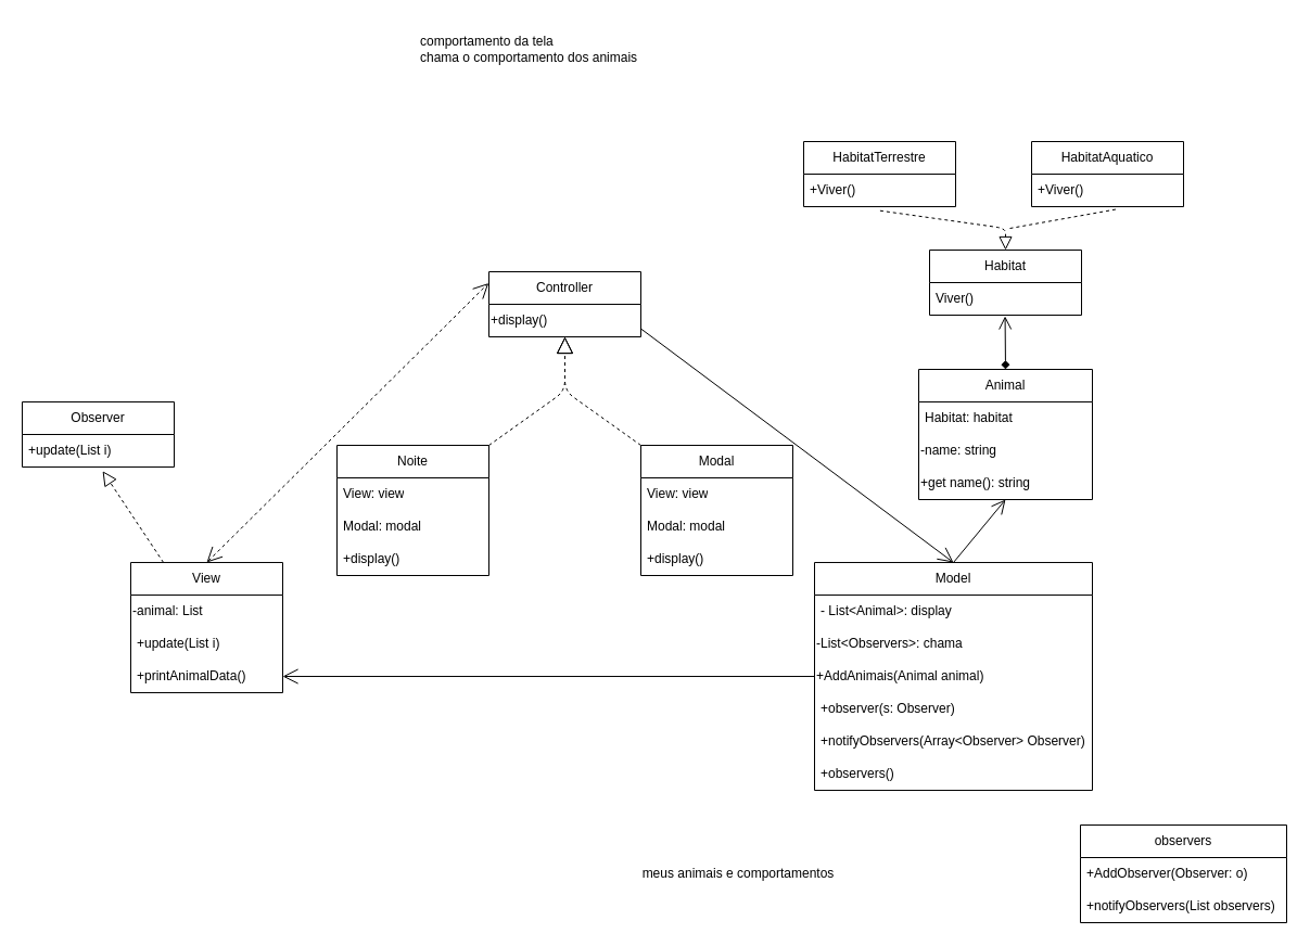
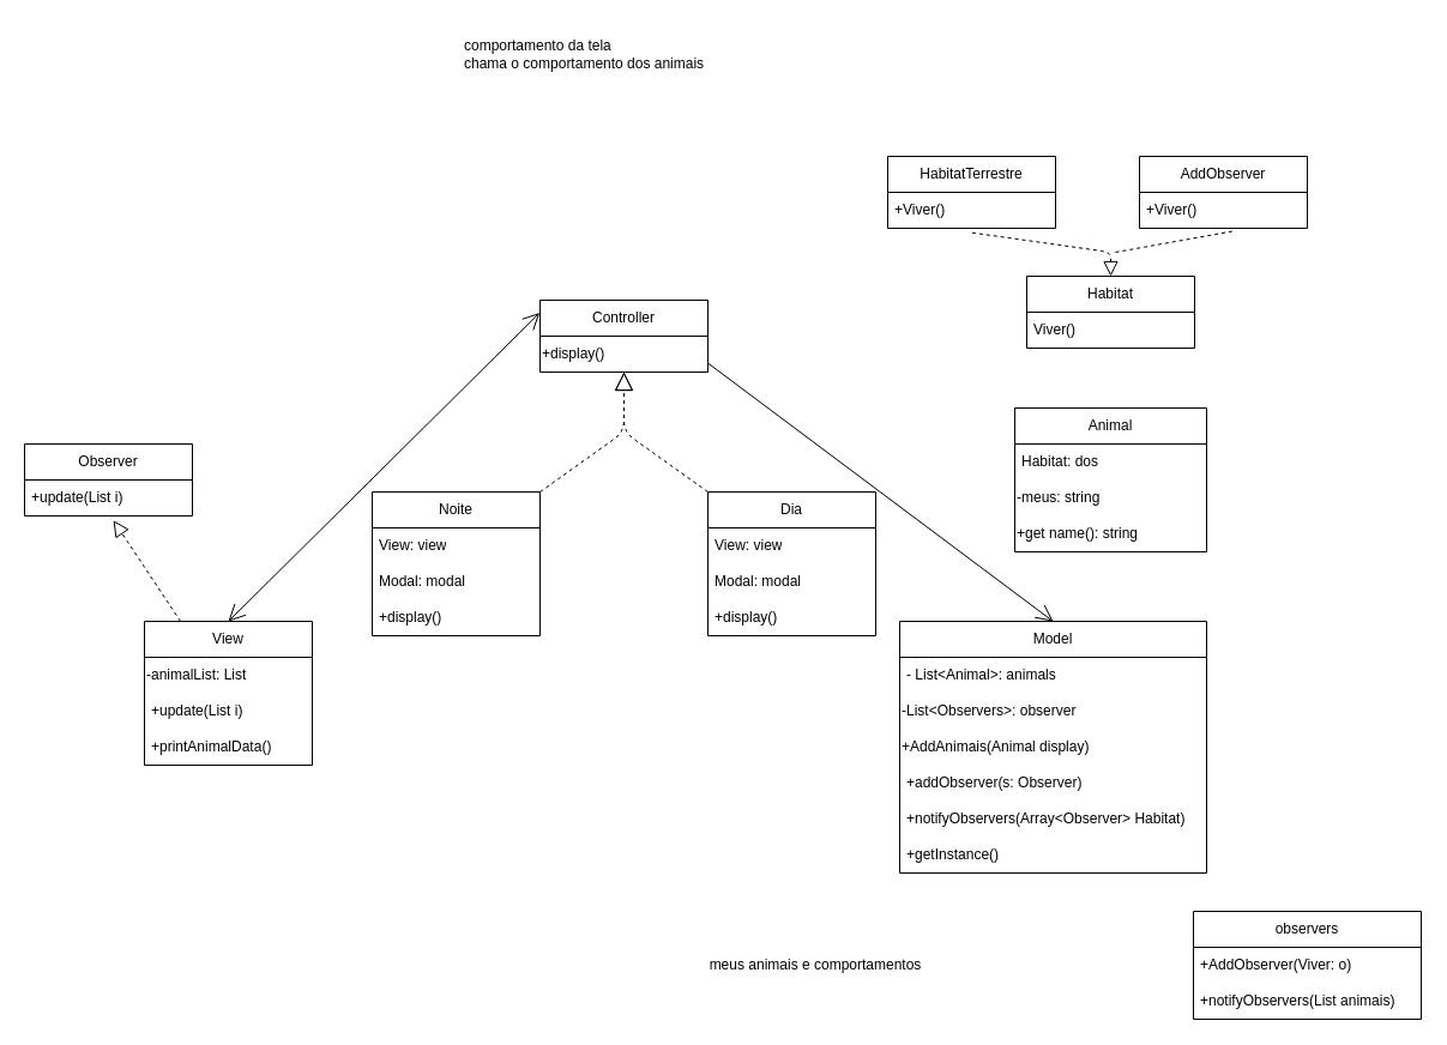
  <mxCell id="0" />
  <mxCell id="1" parent="0" />
  <mxCell id="2" value="Controller" style="swimlane;fontStyle=0;childLayout=stackLayout;horizontal=1;startSize=30;horizontalStack=0;resizeParent=1;resizeParentMax=0;resizeLast=0;collapsible=1;marginBottom=0;whiteSpace=wrap;html=1;" parent="1" vertex="1"><mxGeometry x="450" y="250" width="140" height="60" as="geometry" /></mxCell>
  <mxCell id="3" value="+display()" style="text;html=1;strokeColor=none;fillColor=none;align=left;verticalAlign=middle;whiteSpace=wrap;rounded=0;" parent="2" vertex="1"><mxGeometry y="30" width="140" height="30" as="geometry" /></mxCell>
  <mxCell id="4" value="Model" style="swimlane;fontStyle=0;childLayout=stackLayout;horizontal=1;startSize=30;horizontalStack=0;resizeParent=1;resizeParentMax=0;resizeLast=0;collapsible=1;marginBottom=0;whiteSpace=wrap;html=1;" parent="1" vertex="1"><mxGeometry x="750" y="518.02" width="256" height="210" as="geometry" /></mxCell>
- <mxCell id="5" value="- List&amp;lt;Animal&amp;gt;: display" style="text;strokeColor=none;fillColor=none;align=left;verticalAlign=middle;spacingLeft=4;spacingRight=4;overflow=hidden;points=[[0,0.5],[1,0.5]];portConstraint=eastwest;rotatable=0;whiteSpace=wrap;html=1;" parent="4" vertex="1"><mxGeometry y="30" width="256" height="30" as="geometry" /></mxCell>
- <mxCell id="6" value="-List&amp;lt;Observers&amp;gt;: chama" style="text;html=1;strokeColor=none;fillColor=none;align=left;verticalAlign=middle;whiteSpace=wrap;rounded=0;" parent="4" vertex="1"><mxGeometry y="60" width="256" height="30" as="geometry" /></mxCell>
- <mxCell id="7" value="+AddAnimais(Animal animal)" style="text;html=1;strokeColor=none;fillColor=none;align=left;verticalAlign=middle;whiteSpace=wrap;rounded=0;" parent="4" vertex="1"><mxGeometry y="90" width="256" height="30" as="geometry" /></mxCell>
- <mxCell id="8" value="+observer(s: Observer)" style="text;strokeColor=none;fillColor=none;align=left;verticalAlign=middle;spacingLeft=4;spacingRight=4;overflow=hidden;points=[[0,0.5],[1,0.5]];portConstraint=eastwest;rotatable=0;whiteSpace=wrap;html=1;" parent="4" vertex="1"><mxGeometry y="120" width="256" height="30" as="geometry" /></mxCell>
- <mxCell id="9" value="+notifyObservers(Array&amp;lt;Observer&amp;gt; Observer)" style="text;strokeColor=none;fillColor=none;align=left;verticalAlign=middle;spacingLeft=4;spacingRight=4;overflow=hidden;points=[[0,0.5],[1,0.5]];portConstraint=eastwest;rotatable=0;whiteSpace=wrap;html=1;" parent="4" vertex="1"><mxGeometry y="150" width="256" height="30" as="geometry" /></mxCell>
- <mxCell id="10" value="+observers()" style="text;strokeColor=none;fillColor=none;align=left;verticalAlign=middle;spacingLeft=4;spacingRight=4;overflow=hidden;points=[[0,0.5],[1,0.5]];portConstraint=eastwest;rotatable=0;whiteSpace=wrap;html=1;" parent="4" vertex="1"><mxGeometry y="180" width="256" height="30" as="geometry" /></mxCell>
+ <mxCell id="5" value="- List&amp;lt;Animal&amp;gt;: animals" style="text;strokeColor=none;fillColor=none;align=left;verticalAlign=middle;spacingLeft=4;spacingRight=4;overflow=hidden;points=[[0,0.5],[1,0.5]];portConstraint=eastwest;rotatable=0;whiteSpace=wrap;html=1;" parent="4" vertex="1"><mxGeometry y="30" width="256" height="30" as="geometry" /></mxCell>
+ <mxCell id="6" value="-List&amp;lt;Observers&amp;gt;: observer" style="text;html=1;strokeColor=none;fillColor=none;align=left;verticalAlign=middle;whiteSpace=wrap;rounded=0;" parent="4" vertex="1"><mxGeometry y="60" width="256" height="30" as="geometry" /></mxCell>
+ <mxCell id="7" value="+AddAnimais(Animal display)" style="text;html=1;strokeColor=none;fillColor=none;align=left;verticalAlign=middle;whiteSpace=wrap;rounded=0;" parent="4" vertex="1"><mxGeometry y="90" width="256" height="30" as="geometry" /></mxCell>
+ <mxCell id="8" value="+addObserver(s: Observer)" style="text;strokeColor=none;fillColor=none;align=left;verticalAlign=middle;spacingLeft=4;spacingRight=4;overflow=hidden;points=[[0,0.5],[1,0.5]];portConstraint=eastwest;rotatable=0;whiteSpace=wrap;html=1;" parent="4" vertex="1"><mxGeometry y="120" width="256" height="30" as="geometry" /></mxCell>
+ <mxCell id="9" value="+notifyObservers(Array&amp;lt;Observer&amp;gt; Habitat)" style="text;strokeColor=none;fillColor=none;align=left;verticalAlign=middle;spacingLeft=4;spacingRight=4;overflow=hidden;points=[[0,0.5],[1,0.5]];portConstraint=eastwest;rotatable=0;whiteSpace=wrap;html=1;" parent="4" vertex="1"><mxGeometry y="150" width="256" height="30" as="geometry" /></mxCell>
+ <mxCell id="10" value="+getInstance()" style="text;strokeColor=none;fillColor=none;align=left;verticalAlign=middle;spacingLeft=4;spacingRight=4;overflow=hidden;points=[[0,0.5],[1,0.5]];portConstraint=eastwest;rotatable=0;whiteSpace=wrap;html=1;" parent="4" vertex="1"><mxGeometry y="180" width="256" height="30" as="geometry" /></mxCell>
  <mxCell id="11" style="edgeStyle=none;html=1;entryX=0.529;entryY=1.124;entryDx=0;entryDy=0;entryPerimeter=0;dashed=1;endArrow=block;endFill=0;endSize=11;" parent="1" source="12" target="39" edge="1"><mxGeometry relative="1" as="geometry"><mxPoint x="20" y="360.81" as="targetPoint" /></mxGeometry></mxCell>
  <mxCell id="12" value="View" style="swimlane;fontStyle=0;childLayout=stackLayout;horizontal=1;startSize=30;horizontalStack=0;resizeParent=1;resizeParentMax=0;resizeLast=0;collapsible=1;marginBottom=0;whiteSpace=wrap;html=1;" parent="1" vertex="1"><mxGeometry x="120" y="518.02" width="140" height="120" as="geometry" /></mxCell>
- <mxCell id="13" value="-animal: List" style="text;html=1;strokeColor=none;fillColor=none;align=left;verticalAlign=middle;whiteSpace=wrap;rounded=0;" parent="12" vertex="1"><mxGeometry y="30" width="140" height="30" as="geometry" /></mxCell>
+ <mxCell id="13" value="-animalList: List" style="text;html=1;strokeColor=none;fillColor=none;align=left;verticalAlign=middle;whiteSpace=wrap;rounded=0;" parent="12" vertex="1"><mxGeometry y="30" width="140" height="30" as="geometry" /></mxCell>
  <mxCell id="14" value="+update(List i)" style="text;strokeColor=none;fillColor=none;align=left;verticalAlign=middle;spacingLeft=4;spacingRight=4;overflow=hidden;points=[[0,0.5],[1,0.5]];portConstraint=eastwest;rotatable=0;whiteSpace=wrap;html=1;" parent="12" vertex="1"><mxGeometry y="60" width="140" height="30" as="geometry" /></mxCell>
  <mxCell id="15" value="+printAnimalData()" style="text;strokeColor=none;fillColor=none;align=left;verticalAlign=middle;spacingLeft=4;spacingRight=4;overflow=hidden;points=[[0,0.5],[1,0.5]];portConstraint=eastwest;rotatable=0;whiteSpace=wrap;html=1;" parent="12" vertex="1"><mxGeometry y="90" width="140" height="30" as="geometry" /></mxCell>
- <mxCell id="16" value="" style="endArrow=open;startArrow=open;html=1;entryX=-0.002;entryY=0.175;entryDx=0;entryDy=0;endFill=0;startFill=0;startSize=12;endSize=12;exitX=0.5;exitY=0;exitDx=0;exitDy=0;entryPerimeter=0;dashed=1;" parent="1" source="12" target="2" edge="1"><mxGeometry width="50" height="50" relative="1" as="geometry"><mxPoint x="278.96" y="518.02" as="sourcePoint" /><mxPoint x="395.74" y="340" as="targetPoint" /></mxGeometry></mxCell>
+ <mxCell id="16" value="" style="endArrow=open;startArrow=open;html=1;entryX=-0.002;entryY=0.175;entryDx=0;entryDy=0;endFill=0;startFill=0;startSize=12;endSize=12;exitX=0.5;exitY=0;exitDx=0;exitDy=0;entryPerimeter=0;" parent="1" source="12" target="2" edge="1"><mxGeometry width="50" height="50" relative="1" as="geometry"><mxPoint x="278.96" y="518.02" as="sourcePoint" /><mxPoint x="395.74" y="340" as="targetPoint" /></mxGeometry></mxCell>
  <mxCell id="17" value="" style="endArrow=open;html=1;startSize=12;endSize=12;entryX=0.5;entryY=0;entryDx=0;entryDy=0;endFill=0;exitX=1;exitY=0.75;exitDx=0;exitDy=0;" parent="1" source="3" target="4" edge="1"><mxGeometry width="50" height="50" relative="1" as="geometry"><mxPoint x="580" y="340" as="sourcePoint" /><mxPoint x="630" y="290" as="targetPoint" /></mxGeometry></mxCell>
- <mxCell id="18" value="" style="endArrow=open;html=1;startSize=12;endSize=12;exitX=0;exitY=0.5;exitDx=0;exitDy=0;entryX=1;entryY=0.5;entryDx=0;entryDy=0;endFill=0;" parent="1" source="4" target="15" edge="1"><mxGeometry width="50" height="50" relative="1" as="geometry"><mxPoint x="590" y="595" as="sourcePoint" /><mxPoint x="420" y="590" as="targetPoint" /></mxGeometry></mxCell>
  <mxCell id="19" value="comportamento da tela&lt;br&gt;chama o comportamento dos animais" style="text;html=1;strokeColor=none;fillColor=none;align=left;verticalAlign=middle;whiteSpace=wrap;rounded=0;" parent="1" vertex="1"><mxGeometry x="385" y="20" width="205" height="50" as="geometry" /></mxCell>
  <mxCell id="20" value="meus animais e comportamentos" style="text;html=1;strokeColor=none;fillColor=none;align=center;verticalAlign=middle;whiteSpace=wrap;rounded=0;" parent="1" vertex="1"><mxGeometry x="590" y="790" width="180" height="30" as="geometry" /></mxCell>
  <mxCell id="21" value="Animal" style="swimlane;fontStyle=0;childLayout=stackLayout;horizontal=1;startSize=30;horizontalStack=0;resizeParent=1;resizeParentMax=0;resizeLast=0;collapsible=1;marginBottom=0;whiteSpace=wrap;html=1;" parent="1" vertex="1"><mxGeometry x="846" y="340" width="160" height="120" as="geometry" /></mxCell>
- <mxCell id="22" value="Habitat: habitat" style="text;strokeColor=none;fillColor=none;align=left;verticalAlign=middle;spacingLeft=4;spacingRight=4;overflow=hidden;points=[[0,0.5],[1,0.5]];portConstraint=eastwest;rotatable=0;whiteSpace=wrap;html=1;" parent="21" vertex="1"><mxGeometry y="30" width="160" height="30" as="geometry" /></mxCell>
- <mxCell id="23" value="-name: string" style="text;html=1;strokeColor=none;fillColor=none;align=left;verticalAlign=middle;whiteSpace=wrap;rounded=0;" parent="21" vertex="1"><mxGeometry y="60" width="160" height="30" as="geometry" /></mxCell>
+ <mxCell id="22" value="Habitat: dos" style="text;strokeColor=none;fillColor=none;align=left;verticalAlign=middle;spacingLeft=4;spacingRight=4;overflow=hidden;points=[[0,0.5],[1,0.5]];portConstraint=eastwest;rotatable=0;whiteSpace=wrap;html=1;" parent="21" vertex="1"><mxGeometry y="30" width="160" height="30" as="geometry" /></mxCell>
+ <mxCell id="23" value="-meus: string" style="text;html=1;strokeColor=none;fillColor=none;align=left;verticalAlign=middle;whiteSpace=wrap;rounded=0;" parent="21" vertex="1"><mxGeometry y="60" width="160" height="30" as="geometry" /></mxCell>
  <mxCell id="24" value="+get name(): string" style="text;html=1;strokeColor=none;fillColor=none;align=left;verticalAlign=middle;whiteSpace=wrap;rounded=0;" parent="21" vertex="1"><mxGeometry y="90" width="160" height="30" as="geometry" /></mxCell>
  <mxCell id="25" value="Habitat" style="swimlane;fontStyle=0;childLayout=stackLayout;horizontal=1;startSize=30;horizontalStack=0;resizeParent=1;resizeParentMax=0;resizeLast=0;collapsible=1;marginBottom=0;whiteSpace=wrap;html=1;" parent="1" vertex="1"><mxGeometry x="856" y="230" width="140" height="60" as="geometry" /></mxCell>
  <mxCell id="26" value="Viver()" style="text;strokeColor=none;fillColor=none;align=left;verticalAlign=middle;spacingLeft=4;spacingRight=4;overflow=hidden;points=[[0,0.5],[1,0.5]];portConstraint=eastwest;rotatable=0;whiteSpace=wrap;html=1;" parent="25" vertex="1"><mxGeometry y="30" width="140" height="30" as="geometry" /></mxCell>
  <mxCell id="27" style="edgeStyle=none;html=1;endArrow=block;endFill=0;endSize=10;entryX=0.5;entryY=0;entryDx=0;entryDy=0;dashed=1;exitX=0.503;exitY=1.124;exitDx=0;exitDy=0;exitPerimeter=0;" parent="1" target="25" edge="1" source="29"><mxGeometry relative="1" as="geometry"><Array as="points"><mxPoint x="926" y="210" /></Array><mxPoint x="890" y="190" as="sourcePoint" /></mxGeometry></mxCell>
  <mxCell id="28" value="HabitatTerrestre" style="swimlane;fontStyle=0;childLayout=stackLayout;horizontal=1;startSize=30;horizontalStack=0;resizeParent=1;resizeParentMax=0;resizeLast=0;collapsible=1;marginBottom=0;whiteSpace=wrap;html=1;" parent="1" vertex="1"><mxGeometry x="740" y="130" width="140" height="60" as="geometry" /></mxCell>
  <mxCell id="29" value="+Viver()" style="text;strokeColor=none;fillColor=none;align=left;verticalAlign=middle;spacingLeft=4;spacingRight=4;overflow=hidden;points=[[0,0.5],[1,0.5]];portConstraint=eastwest;rotatable=0;whiteSpace=wrap;html=1;" parent="28" vertex="1"><mxGeometry y="30" width="140" height="30" as="geometry" /></mxCell>
- <mxCell id="30" value="HabitatAquatico" style="swimlane;fontStyle=0;childLayout=stackLayout;horizontal=1;startSize=30;horizontalStack=0;resizeParent=1;resizeParentMax=0;resizeLast=0;collapsible=1;marginBottom=0;whiteSpace=wrap;html=1;" parent="1" vertex="1"><mxGeometry x="950" y="130" width="140" height="60" as="geometry" /></mxCell>
+ <mxCell id="30" value="AddObserver" style="swimlane;fontStyle=0;childLayout=stackLayout;horizontal=1;startSize=30;horizontalStack=0;resizeParent=1;resizeParentMax=0;resizeLast=0;collapsible=1;marginBottom=0;whiteSpace=wrap;html=1;" parent="1" vertex="1"><mxGeometry x="950" y="130" width="140" height="60" as="geometry" /></mxCell>
  <mxCell id="31" value="+Viver()" style="text;strokeColor=none;fillColor=none;align=left;verticalAlign=middle;spacingLeft=4;spacingRight=4;overflow=hidden;points=[[0,0.5],[1,0.5]];portConstraint=eastwest;rotatable=0;whiteSpace=wrap;html=1;" parent="30" vertex="1"><mxGeometry y="30" width="140" height="30" as="geometry" /></mxCell>
  <mxCell id="32" value="" style="endArrow=none;html=1;endSize=10;entryX=0.554;entryY=1.084;entryDx=0;entryDy=0;entryPerimeter=0;dashed=1;" parent="1" edge="1" target="31"><mxGeometry width="50" height="50" relative="1" as="geometry"><mxPoint x="930" y="210" as="sourcePoint" /><mxPoint x="1075.88" y="190.51" as="targetPoint" /><Array as="points" /></mxGeometry></mxCell>
- <mxCell id="33" value="" style="endArrow=open;html=1;endSize=10;entryX=0.497;entryY=1.031;entryDx=0;entryDy=0;entryPerimeter=0;exitX=0.5;exitY=0;exitDx=0;exitDy=0;startArrow=diamond;startFill=1;sourcePerimeterSpacing=3;targetPerimeterSpacing=5;endFill=0;" parent="1" source="21" target="26" edge="1"><mxGeometry width="50" height="50" relative="1" as="geometry"><mxPoint x="1150" y="340" as="sourcePoint" /><mxPoint x="1200" y="290" as="targetPoint" /></mxGeometry></mxCell>
- <mxCell id="34" value="" style="endArrow=open;html=1;endFill=0;startSize=9;endSize=11;entryX=0.5;entryY=1;entryDx=0;entryDy=0;exitX=0.5;exitY=0;exitDx=0;exitDy=0;" parent="1" edge="1" target="24" source="4"><mxGeometry width="50" height="50" relative="1" as="geometry"><mxPoint x="1010" y="520" as="sourcePoint" /><mxPoint x="1010" y="460" as="targetPoint" /></mxGeometry></mxCell>
  <mxCell id="35" value="observers" style="swimlane;fontStyle=0;childLayout=stackLayout;horizontal=1;startSize=30;horizontalStack=0;resizeParent=1;resizeParentMax=0;resizeLast=0;collapsible=1;marginBottom=0;whiteSpace=wrap;html=1;" parent="1" vertex="1"><mxGeometry x="995" y="760" width="190" height="90" as="geometry" /></mxCell>
- <mxCell id="36" value="+AddObserver(Observer: o)" style="text;strokeColor=none;fillColor=none;align=left;verticalAlign=middle;spacingLeft=4;spacingRight=4;overflow=hidden;points=[[0,0.5],[1,0.5]];portConstraint=eastwest;rotatable=0;whiteSpace=wrap;html=1;" parent="35" vertex="1"><mxGeometry y="30" width="190" height="30" as="geometry" /></mxCell>
- <mxCell id="37" value="+notifyObservers(List observers)" style="text;strokeColor=none;fillColor=none;align=left;verticalAlign=middle;spacingLeft=4;spacingRight=4;overflow=hidden;points=[[0,0.5],[1,0.5]];portConstraint=eastwest;rotatable=0;whiteSpace=wrap;html=1;" parent="35" vertex="1"><mxGeometry y="60" width="190" height="30" as="geometry" /></mxCell>
+ <mxCell id="36" value="+AddObserver(Viver: o)" style="text;strokeColor=none;fillColor=none;align=left;verticalAlign=middle;spacingLeft=4;spacingRight=4;overflow=hidden;points=[[0,0.5],[1,0.5]];portConstraint=eastwest;rotatable=0;whiteSpace=wrap;html=1;" parent="35" vertex="1"><mxGeometry y="30" width="190" height="30" as="geometry" /></mxCell>
+ <mxCell id="37" value="+notifyObservers(List animais)" style="text;strokeColor=none;fillColor=none;align=left;verticalAlign=middle;spacingLeft=4;spacingRight=4;overflow=hidden;points=[[0,0.5],[1,0.5]];portConstraint=eastwest;rotatable=0;whiteSpace=wrap;html=1;" parent="35" vertex="1"><mxGeometry y="60" width="190" height="30" as="geometry" /></mxCell>
  <mxCell id="38" value="Observer" style="swimlane;fontStyle=0;childLayout=stackLayout;horizontal=1;startSize=30;horizontalStack=0;resizeParent=1;resizeParentMax=0;resizeLast=0;collapsible=1;marginBottom=0;whiteSpace=wrap;html=1;" parent="1" vertex="1"><mxGeometry x="20" y="370" width="140" height="60" as="geometry" /></mxCell>
  <mxCell id="39" value="+update(List i)" style="text;strokeColor=none;fillColor=none;align=left;verticalAlign=middle;spacingLeft=4;spacingRight=4;overflow=hidden;points=[[0,0.5],[1,0.5]];portConstraint=eastwest;rotatable=0;whiteSpace=wrap;html=1;" parent="38" vertex="1"><mxGeometry y="30" width="140" height="30" as="geometry" /></mxCell>
  <mxCell id="40" value="Noite" style="swimlane;fontStyle=0;childLayout=stackLayout;horizontal=1;startSize=30;horizontalStack=0;resizeParent=1;resizeParentMax=0;resizeLast=0;collapsible=1;marginBottom=0;whiteSpace=wrap;html=1;" vertex="1" parent="1"><mxGeometry x="310" y="410" width="140" height="120" as="geometry" /></mxCell>
  <mxCell id="41" value="View: view" style="text;strokeColor=none;fillColor=none;align=left;verticalAlign=middle;spacingLeft=4;spacingRight=4;overflow=hidden;points=[[0,0.5],[1,0.5]];portConstraint=eastwest;rotatable=0;whiteSpace=wrap;html=1;" parent="40" vertex="1"><mxGeometry y="30" width="140" height="30" as="geometry" /></mxCell>
  <mxCell id="42" value="Modal: modal" style="text;strokeColor=none;fillColor=none;align=left;verticalAlign=middle;spacingLeft=4;spacingRight=4;overflow=hidden;points=[[0,0.5],[1,0.5]];portConstraint=eastwest;rotatable=0;whiteSpace=wrap;html=1;" parent="40" vertex="1"><mxGeometry y="60" width="140" height="30" as="geometry" /></mxCell>
  <mxCell id="43" value="+display()" style="text;strokeColor=none;fillColor=none;align=left;verticalAlign=middle;spacingLeft=4;spacingRight=4;overflow=hidden;points=[[0,0.5],[1,0.5]];portConstraint=eastwest;rotatable=0;whiteSpace=wrap;html=1;" vertex="1" parent="40"><mxGeometry y="90" width="140" height="30" as="geometry" /></mxCell>
  <mxCell id="44" value="" style="endArrow=block;html=1;entryX=0.5;entryY=1;entryDx=0;entryDy=0;exitX=1;exitY=0;exitDx=0;exitDy=0;endFill=0;endSize=13;dashed=1;" edge="1" parent="1" source="40" target="3"><mxGeometry width="50" height="50" relative="1" as="geometry"><mxPoint x="620" y="450" as="sourcePoint" /><mxPoint x="670" y="400" as="targetPoint" /><Array as="points"><mxPoint x="520" y="360" /></Array></mxGeometry></mxCell>
- <mxCell id="45" value="Modal" style="swimlane;fontStyle=0;childLayout=stackLayout;horizontal=1;startSize=30;horizontalStack=0;resizeParent=1;resizeParentMax=0;resizeLast=0;collapsible=1;marginBottom=0;whiteSpace=wrap;html=1;" vertex="1" parent="1"><mxGeometry x="590" y="410" width="140" height="120" as="geometry" /></mxCell>
+ <mxCell id="45" value="Dia" style="swimlane;fontStyle=0;childLayout=stackLayout;horizontal=1;startSize=30;horizontalStack=0;resizeParent=1;resizeParentMax=0;resizeLast=0;collapsible=1;marginBottom=0;whiteSpace=wrap;html=1;" vertex="1" parent="1"><mxGeometry x="590" y="410" width="140" height="120" as="geometry" /></mxCell>
  <mxCell id="46" value="View: view" style="text;strokeColor=none;fillColor=none;align=left;verticalAlign=middle;spacingLeft=4;spacingRight=4;overflow=hidden;points=[[0,0.5],[1,0.5]];portConstraint=eastwest;rotatable=0;whiteSpace=wrap;html=1;" vertex="1" parent="45"><mxGeometry y="30" width="140" height="30" as="geometry" /></mxCell>
  <mxCell id="47" value="Modal: modal" style="text;strokeColor=none;fillColor=none;align=left;verticalAlign=middle;spacingLeft=4;spacingRight=4;overflow=hidden;points=[[0,0.5],[1,0.5]];portConstraint=eastwest;rotatable=0;whiteSpace=wrap;html=1;" vertex="1" parent="45"><mxGeometry y="60" width="140" height="30" as="geometry" /></mxCell>
  <mxCell id="48" value="+display()" style="text;strokeColor=none;fillColor=none;align=left;verticalAlign=middle;spacingLeft=4;spacingRight=4;overflow=hidden;points=[[0,0.5],[1,0.5]];portConstraint=eastwest;rotatable=0;whiteSpace=wrap;html=1;" vertex="1" parent="45"><mxGeometry y="90" width="140" height="30" as="geometry" /></mxCell>
  <mxCell id="49" value="" style="endArrow=block;html=1;exitX=0;exitY=0;exitDx=0;exitDy=0;endFill=0;endSize=13;dashed=1;" edge="1" parent="1" source="45"><mxGeometry width="50" height="50" relative="1" as="geometry"><mxPoint x="430" y="420" as="sourcePoint" /><mxPoint x="520" y="310" as="targetPoint" /><Array as="points"><mxPoint x="520" y="360" /></Array></mxGeometry></mxCell>
